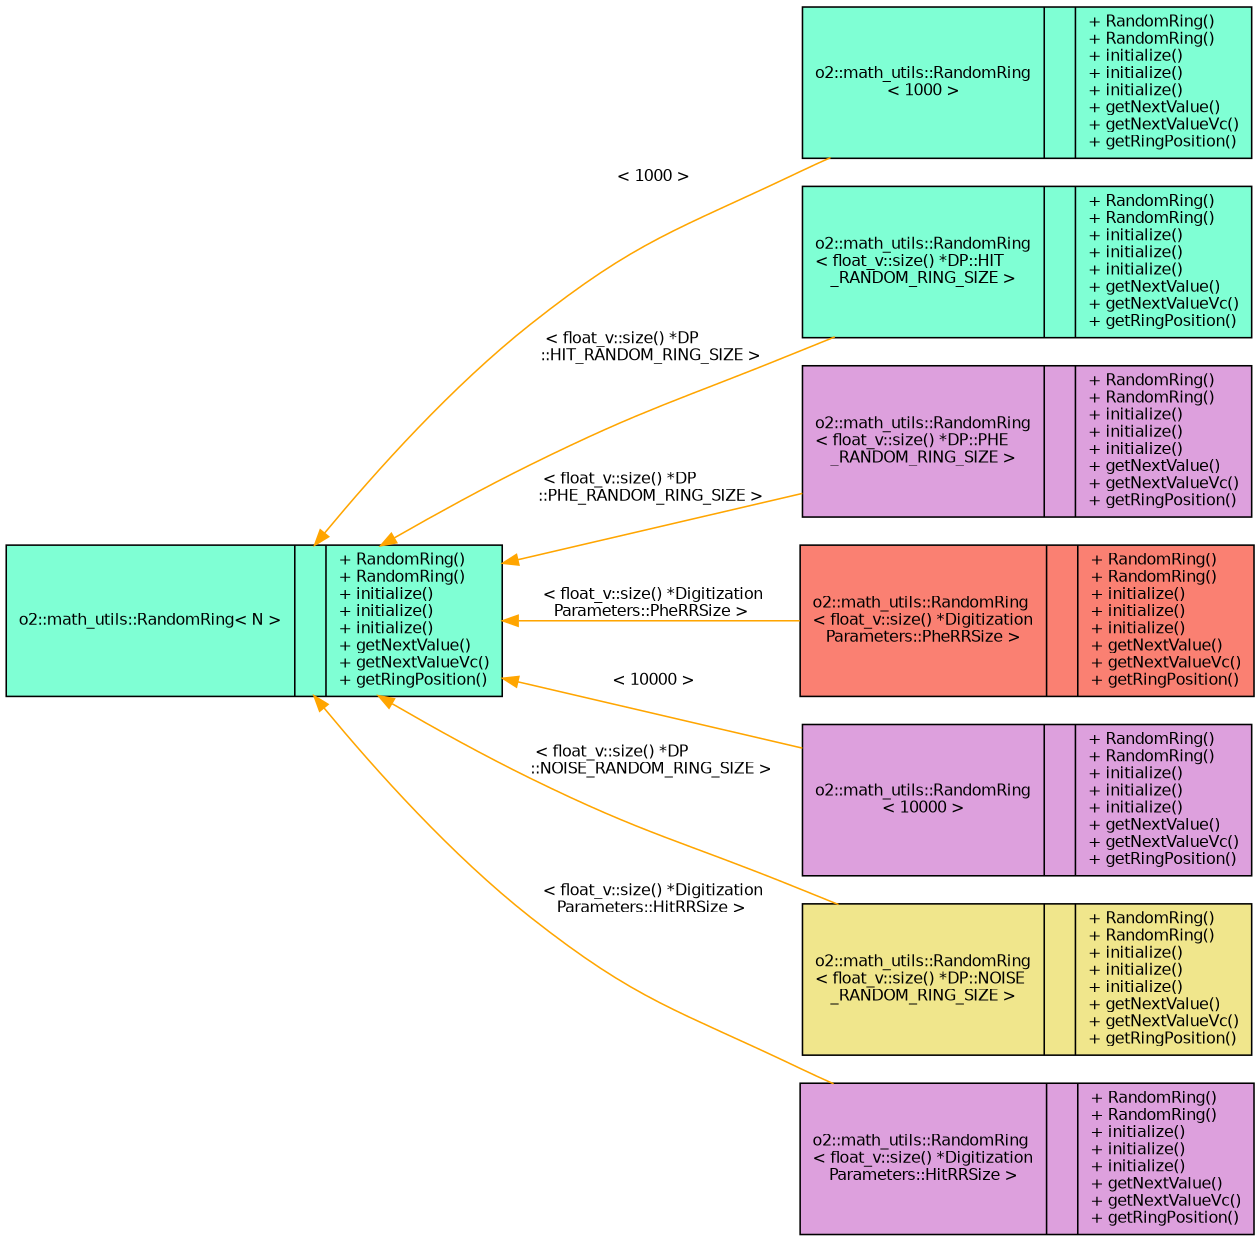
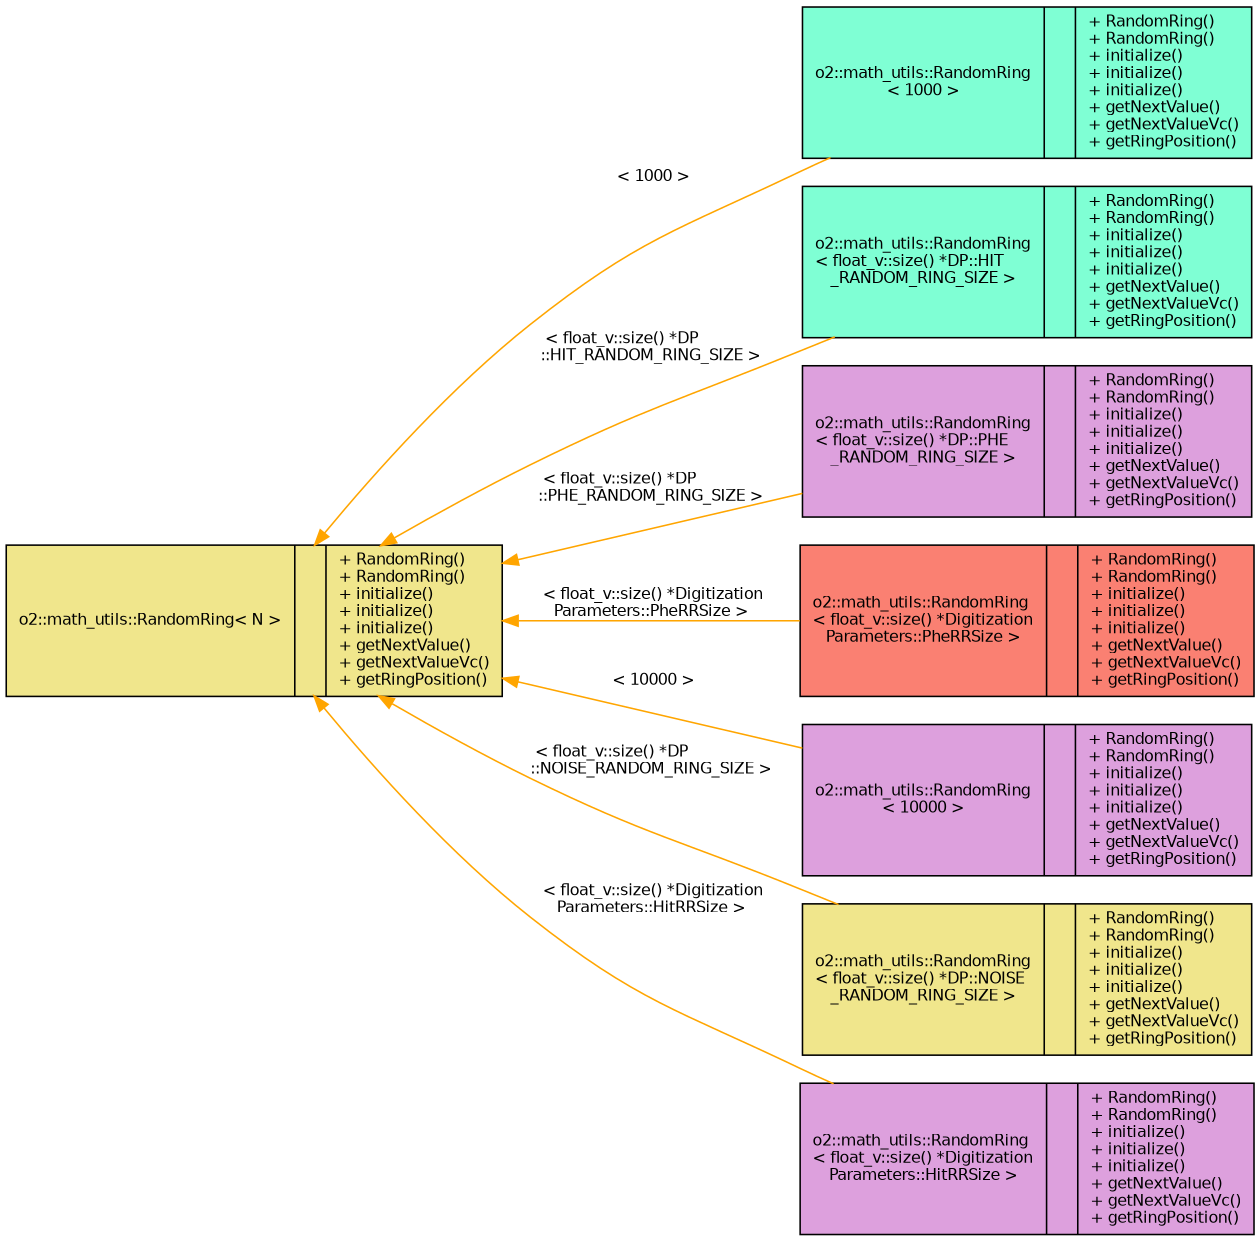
  digraph {
    rankdir=LR
    node [color=black fillcolor=plum fontname=Helvetica fontsize=10 shape=record style=filled]
    edge [color=orange dir=back fontname=Helvetica fontsize=10 labelfontname=Helvetica labelfontsize=10 style=solid]
-   n1 [fillcolor=aquamarine fontcolor=black height=0.2 label="{o2::math_utils::RandomRing\< N \>\n||+ RandomRing()\l+ RandomRing()\l+ initialize()\l+ initialize()\l+ initialize()\l+ getNextValue()\l+ getNextValueVc()\l+ getRingPosition()\l}" width=0.4]
+   n1 [fillcolor=khaki fontcolor=black height=0.2 label="{o2::math_utils::RandomRing\< N \>\n||+ RandomRing()\l+ RandomRing()\l+ initialize()\l+ initialize()\l+ initialize()\l+ getNextValue()\l+ getNextValueVc()\l+ getRingPosition()\l}" width=0.4]
    n2 [height=0.2 label="{o2::math_utils::RandomRing\l\< 1000 \>\n||+ RandomRing()\l+ RandomRing()\l+ initialize()\l+ initialize()\l+ initialize()\l+ getNextValue()\l+ getNextValueVc()\l+ getRingPosition()\l}" width=0.4 fillcolor=aquamarine]
    n3 [height=0.2 label="{o2::math_utils::RandomRing\l\< float_v::size() *DP::HIT\l_RANDOM_RING_SIZE \>\n||+ RandomRing()\l+ RandomRing()\l+ initialize()\l+ initialize()\l+ initialize()\l+ getNextValue()\l+ getNextValueVc()\l+ getRingPosition()\l}" width=0.4 fillcolor=aquamarine]
    n4 [height=0.2 label="{o2::math_utils::RandomRing\l\< float_v::size() *DP::PHE\l_RANDOM_RING_SIZE \>\n||+ RandomRing()\l+ RandomRing()\l+ initialize()\l+ initialize()\l+ initialize()\l+ getNextValue()\l+ getNextValueVc()\l+ getRingPosition()\l}" width=0.4]
    n5 [height=0.2 label="{o2::math_utils::RandomRing\l\< float_v::size() *Digitization\lParameters::PheRRSize \>\n||+ RandomRing()\l+ RandomRing()\l+ initialize()\l+ initialize()\l+ initialize()\l+ getNextValue()\l+ getNextValueVc()\l+ getRingPosition()\l}" width=0.4 fillcolor=salmon]
    n6 [height=0.2 label="{o2::math_utils::RandomRing\l\< 10000 \>\n||+ RandomRing()\l+ RandomRing()\l+ initialize()\l+ initialize()\l+ initialize()\l+ getNextValue()\l+ getNextValueVc()\l+ getRingPosition()\l}" width=0.4]
    n7 [height=0.2 label="{o2::math_utils::RandomRing\l\< float_v::size() *DP::NOISE\l_RANDOM_RING_SIZE \>\n||+ RandomRing()\l+ RandomRing()\l+ initialize()\l+ initialize()\l+ initialize()\l+ getNextValue()\l+ getNextValueVc()\l+ getRingPosition()\l}" width=0.4 fillcolor=khaki]
    n8 [height=0.2 label="{o2::math_utils::RandomRing\l\< float_v::size() *Digitization\lParameters::HitRRSize \>\n||+ RandomRing()\l+ RandomRing()\l+ initialize()\l+ initialize()\l+ initialize()\l+ getNextValue()\l+ getNextValueVc()\l+ getRingPosition()\l}" width=0.4]
    n1 -> n2 [label=" \< 1000 \>"]
    n1 -> n3 [label=" \< float_v::size() *DP\l::HIT_RANDOM_RING_SIZE \>"]
    n1 -> n4 [label=" \< float_v::size() *DP\l::PHE_RANDOM_RING_SIZE \>"]
    n1 -> n5 [label=" \< float_v::size() *Digitization\lParameters::PheRRSize \>"]
    n1 -> n6 [label=" \< 10000 \>"]
    n1 -> n7 [label=" \< float_v::size() *DP\l::NOISE_RANDOM_RING_SIZE \>"]
    n1 -> n8 [label=" \< float_v::size() *Digitization\lParameters::HitRRSize \>"]
  }
